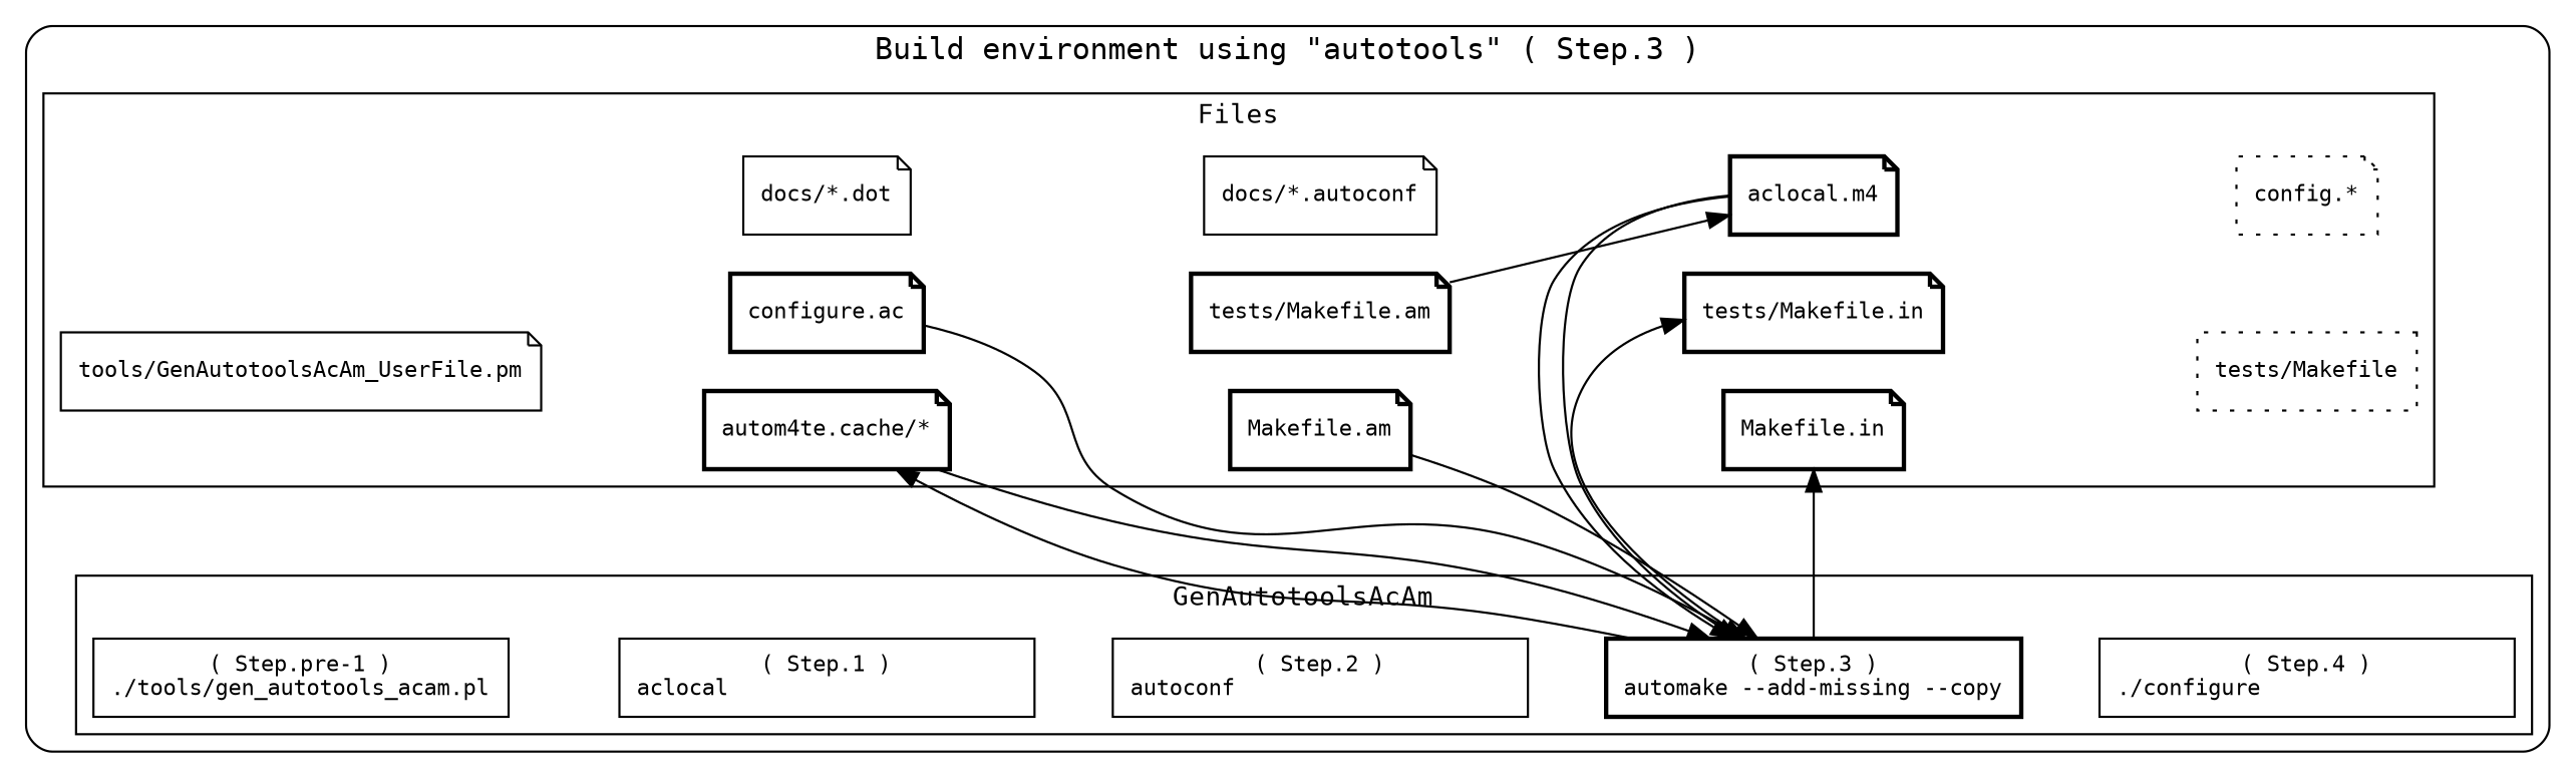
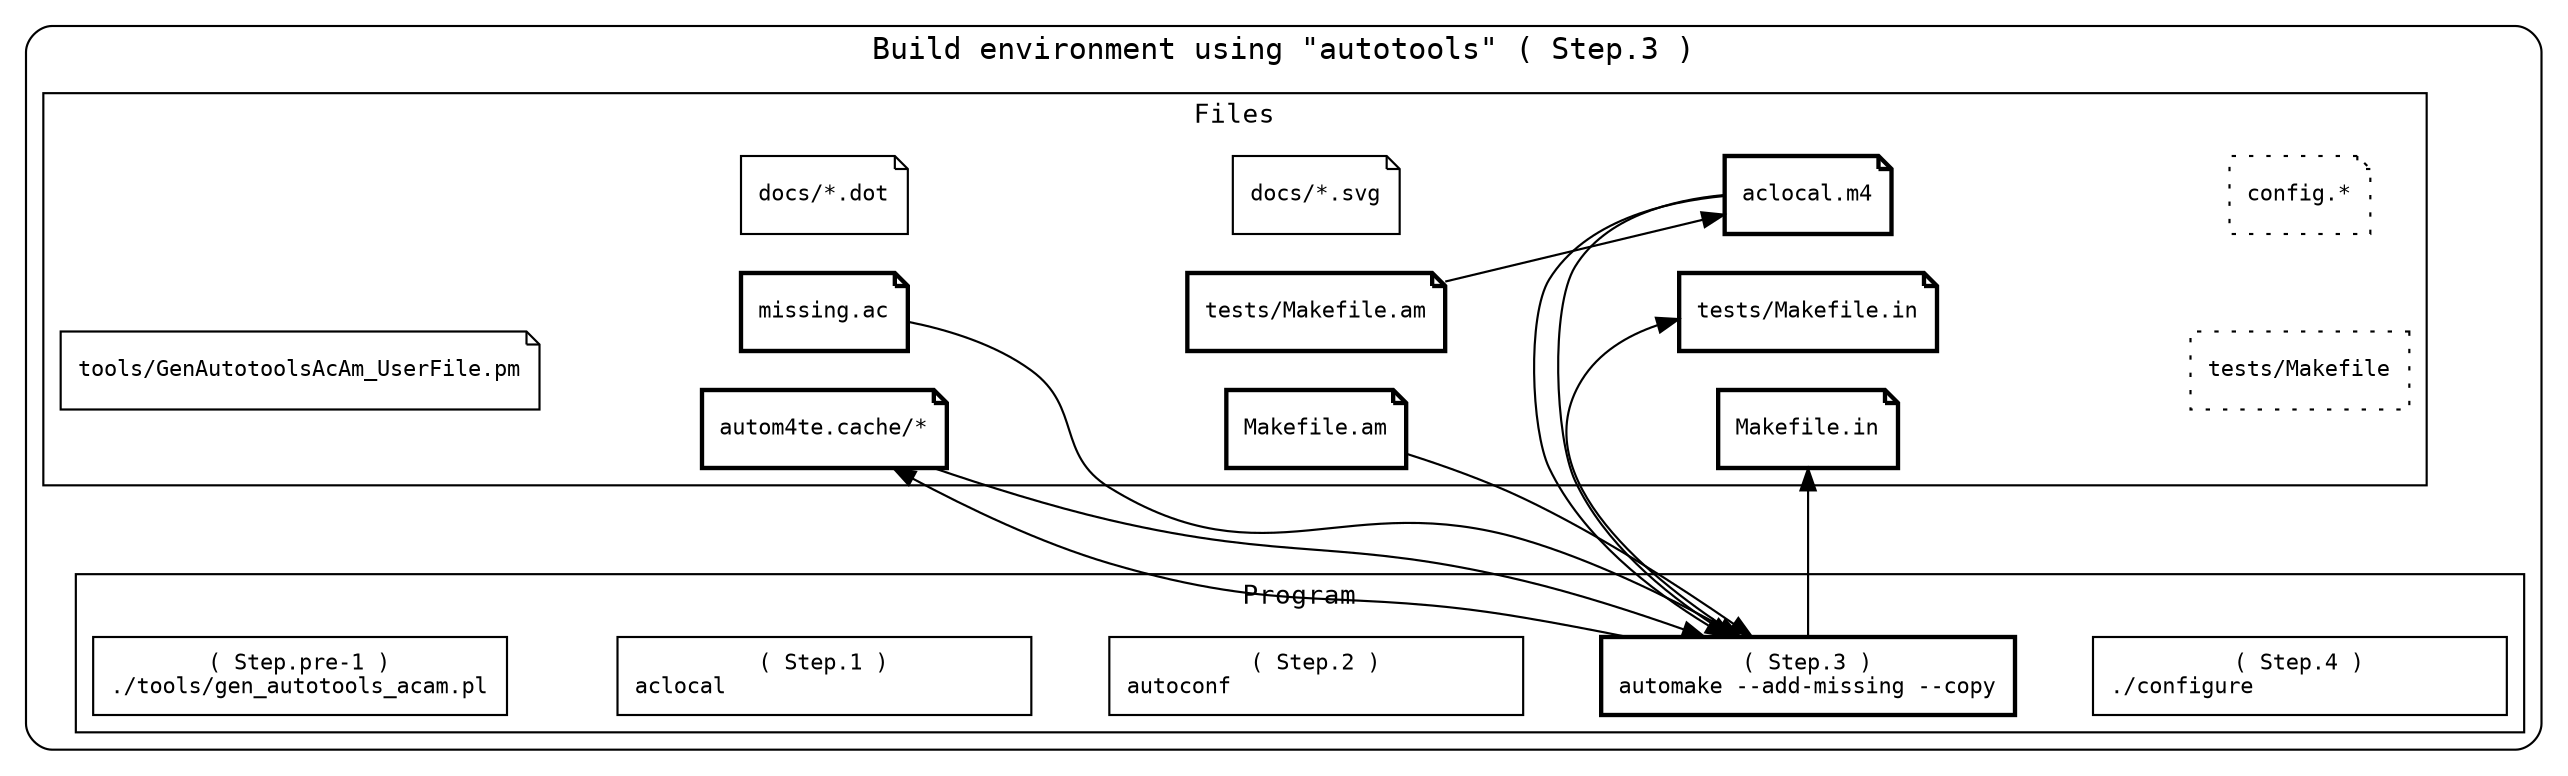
  digraph {
    constraint=false
    fontname=monospace
    newrank=true
    rankdir=LR
    node [fontname=monospace fontsize=10 penwidth=1 shape=note style=solid]
    edge [fontname=monospace style=invis]
    n1 [label="( Step.pre-1 )\n./tools/gen_autotools_acam.pl" shape=box]
    n2 [label="( Step.1 )\naclocal                      " shape=box]
    n3 [label="( Step.2 )\nautoconf                     " shape=box]
    n4 [label="( Step.3 )\nautomake --add-missing --copy" penwidth=2 shape=box]
    n5 [label="( Step.4 )\n./configure                  " shape=box]
    n6 [label="tools/GenAutotoolsAcAm_UserFile.pm"]
    n7 [label="docs/*.dot"]
-   n8 [label="configure.ac" penwidth=2]
-   n9 [label="docs/*.autoconf"]
+   n8 [label="missing.ac" penwidth=2]
+   n9 [label="docs/*.svg"]
    n10 [label="Makefile.am" penwidth=2]
    n11 [label="aclocal.m4" penwidth=2]
    n12 [label="Makefile.in" penwidth=2]
    n13 [label="config.*" style=dotted]
    n14 [label="autom4te.cache/*" penwidth=2]
    n15 [label="tests/Makefile.am" penwidth=2]
    n16 [label="tests/Makefile.in" penwidth=2]
    n17 [label="tests/Makefile" shape=box style=dotted]
    subgraph cluster_1 {
      color=black
      label="Build environment using \"autotools\" ( Step.3 )"
      penwidth=1
      style=rounded
      subgraph sub_2 {
        color=black
        label="Build environment using \"autotools\" ( Step.3 )"
        penwidth=1
        style=rounded
        n1
        n2
        n3
        n4
        n5
        n6
        n7
        n8
        n9
        n10
        n11
        n12
        n13
        n14
        n15
        n16
        n17
      }
      subgraph sub_3 {
        color=black
        label="Build environment using \"autotools\" ( Step.3 )"
        penwidth=1
        rank=same
        style=rounded
        n1
        n6
      }
      subgraph sub_4 {
        color=black
        label="Build environment using \"autotools\" ( Step.3 )"
        penwidth=1
        rank=same
        style=rounded
        n2
        n7
        n8
        n14
      }
      subgraph sub_5 {
        color=black
        label="Build environment using \"autotools\" ( Step.3 )"
        penwidth=1
        rank=same
        style=rounded
        n3
        n9
        n10
        n15
      }
      subgraph sub_6 {
        color=black
        label="Build environment using \"autotools\" ( Step.3 )"
        penwidth=1
        rank=same
        style=rounded
        n4
        n11
        n12
        n16
      }
      subgraph sub_7 {
        color=black
        label="Build environment using \"autotools\" ( Step.3 )"
        penwidth=1
        rank=same
        style=rounded
        n5
        n13
        n17
      }
      subgraph cluster_8 {
        color=black
        fontsize=12
        label=Files
        penwidth=1
        style=solid
        subgraph sub_9 {
          color=black
          fontsize=12
          label=Files
          penwidth=1
          style=solid
          n6
          n7
          n8
          n9
          n10
          n11
          n12
          n13
          n14
          n15
          n16
          n17
        }
      }
      subgraph cluster_10 {
        color=black
        fontsize=12
-       label=GenAutotoolsAcAm
+       label=Program
        penwidth=1
        style=solid
        subgraph sub_11 {
          color=black
          fontsize=12
          label=Program
          penwidth=1
          style=solid
          n1
          n2
          n3
          n4
          n5
        }
      }
    }
    n1 -> n2
    n2 -> n3
    n3 -> n4
    n4 -> n5
    n4 -> n12 [style=""]
    n4 -> n14 [style=""]
    n4 -> n16 [style=""]
    n6 -> n1
    n6 -> n7
    n6 -> n8
    n6 -> n14
    n7 -> n8
    n7 -> n9
    n8 -> n4 [style=""]
    n8 -> n10
    n8 -> n14
    n9 -> n10
    n9 -> n11
    n10 -> n4 [style=""]
    n10 -> n12
    n10 -> n15
    n11 -> n4 [style=""]
    n11 -> n12
    n11 -> n13
    n12 -> n16
    n14 -> n2
    n14 -> n4 [style=""]
    n14 -> n15
    n15 -> n3
    n15 -> n11 [style=""]
    n15 -> n16
    n16 -> n4
    n16 -> n17
    n17 -> n5
  }
